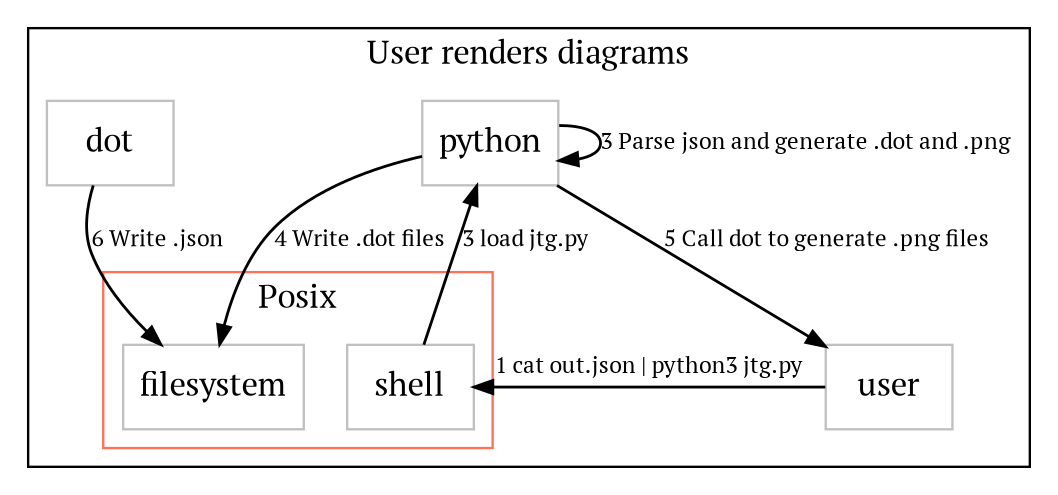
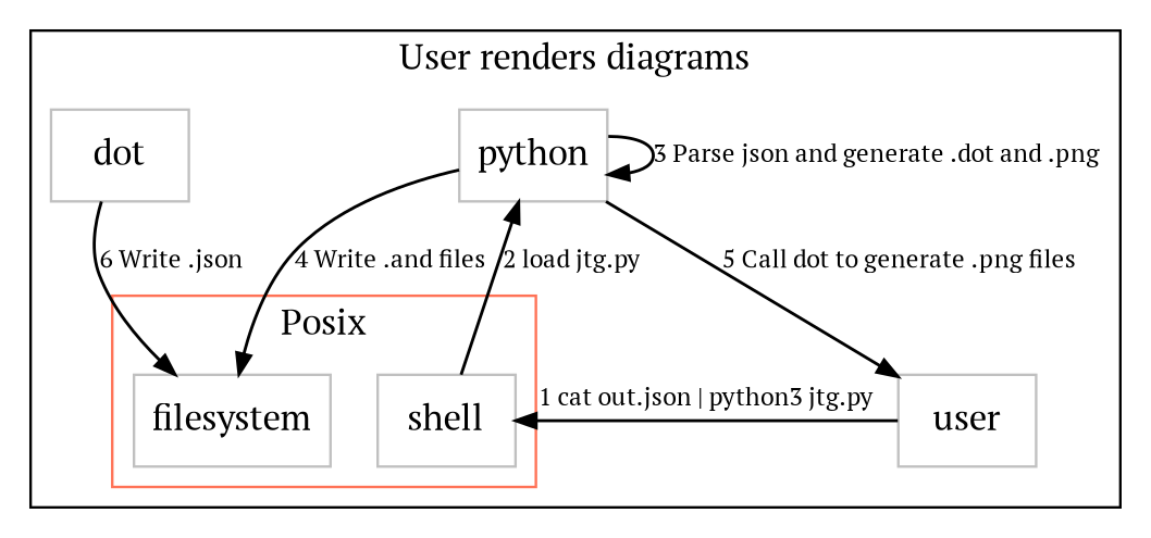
  digraph {
    compound=true
    fontname="PT Serif"
    node [color=Grey fontname="PT Serif" margin=0.1 shape=box]
    edge [arrowsize=0.8 fontname="PT Serif" fontsize=10 penwidth=1.2]
    n1 [label=shell]
    n2 [label=filesystem]
    n3 [label=user]
    n4 [label=python]
    n5 [label=dot]
    subgraph cluster_1 {
      color=Black
      label="User renders diagrams"
      n3
      n4
      n5
      subgraph cluster_2 {
        color=Coral1
        label=Posix
        n1
        n2
      }
    }
-   n1 -> n4 [label="3 load jtg.py"]
+   n1 -> n4 [label="2 load jtg.py"]
    n3 -> n1 [label="1 cat out.json | python3 jtg.py"]
-   n4 -> n2 [label="4 Write .dot files"]
+   n4 -> n2 [label="4 Write .and files"]
    n4 -> n3 [label="5 Call dot to generate .png files"]
    n4 -> n4 [label="3 Parse json and generate .dot and .png"]
    n5 -> n2 [label="6 Write .json"]
  }
